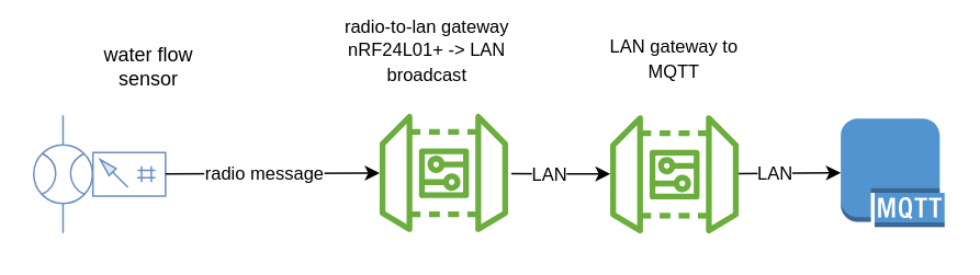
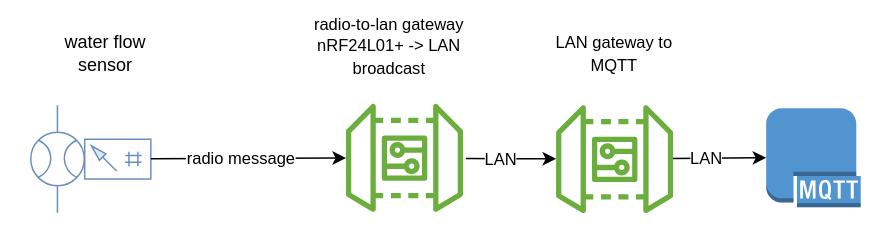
  <mxCell id="0" />
  <mxCell id="1" parent="0" />
  <mxCell id="2" value="" style="verticalLabelPosition=bottom;aspect=fixed;html=1;verticalAlign=top;strokeColor=#6c8ebf;fillColor=#dae8fc;align=center;outlineConnect=0;shape=mxgraph.fluid_power.x11920;points=[[0.22,0,0],[0.22,1,0]]" vertex="1" parent="1"><mxGeometry x="20" y="69.48" width="80" height="71.68" as="geometry" /></mxCell>
  <mxCell id="3" value="" style="sketch=0;outlineConnect=0;fontColor=#232F3E;gradientColor=none;fillColor=#6CAE3E;strokeColor=none;dashed=0;verticalLabelPosition=bottom;verticalAlign=top;align=center;html=1;fontSize=12;fontStyle=0;aspect=fixed;pointerEvents=1;shape=mxgraph.aws4.iot_device_gateway;" vertex="1" parent="1"><mxGeometry x="230" y="65.48" width="78" height="78" as="geometry" /></mxCell>
  <mxCell id="4" value="" style="endArrow=classic;html=1;strokeColor=default;" edge="1" parent="1" source="2" target="3"><mxGeometry width="50" height="50" relative="1" as="geometry"><mxPoint x="120" y="145" as="sourcePoint" /><mxPoint x="170" y="95" as="targetPoint" /></mxGeometry></mxCell>
  <mxCell id="5" value="&lt;font style=&quot;font-size: 11px&quot;&gt;radio message&lt;/font&gt;" style="edgeLabel;html=1;align=center;verticalAlign=middle;resizable=0;points=[];" vertex="1" connectable="0" parent="4"><mxGeometry x="-0.436" y="1" relative="1" as="geometry"><mxPoint x="23" as="offset" /></mxGeometry></mxCell>
- <mxCell id="6" value="&lt;font style=&quot;font-size: 12px&quot;&gt;water flow sensor&lt;/font&gt;" style="text;html=1;strokeColor=none;fillColor=none;align=center;verticalAlign=middle;whiteSpace=wrap;rounded=0;" vertex="1" parent="1"><mxGeometry x="60" y="30" width="60" height="20" as="geometry" /></mxCell>
+ <mxCell id="6" value="&lt;font style=&quot;font-size: 12px&quot;&gt;water flow sensor&lt;/font&gt;" style="text;html=1;strokeColor=none;fillColor=none;align=center;verticalAlign=middle;whiteSpace=wrap;rounded=0;" vertex="1" parent="1"><mxGeometry x="40" y="25" width="60" height="20" as="geometry" /></mxCell>
  <mxCell id="7" value="&lt;font style=&quot;font-size: 11px&quot;&gt;radio-to-lan gateway&lt;br&gt;nRF24L01+ -&amp;gt; LAN broadcast&lt;br&gt;&lt;/font&gt;" style="text;html=1;strokeColor=none;fillColor=none;align=center;verticalAlign=middle;whiteSpace=wrap;rounded=0;" vertex="1" parent="1"><mxGeometry x="199" y="20" width="120" height="20" as="geometry" /></mxCell>
  <mxCell id="8" value="" style="outlineConnect=0;dashed=0;verticalLabelPosition=bottom;verticalAlign=top;align=center;html=1;shape=mxgraph.aws3.mqtt_protocol;fillColor=#5294CF;gradientColor=none;" vertex="1" parent="1"><mxGeometry x="510" y="71.48" width="63" height="66" as="geometry" /></mxCell>
  <mxCell id="9" value="" style="sketch=0;outlineConnect=0;fontColor=#232F3E;gradientColor=none;fillColor=#6CAE3E;strokeColor=none;dashed=0;verticalLabelPosition=bottom;verticalAlign=top;align=center;html=1;fontSize=12;fontStyle=0;aspect=fixed;pointerEvents=1;shape=mxgraph.aws4.iot_device_gateway;" vertex="1" parent="1"><mxGeometry x="370" y="66.32" width="78" height="78" as="geometry" /></mxCell>
  <mxCell id="10" value="" style="endArrow=classic;html=1;strokeColor=default;" edge="1" parent="1" target="9"><mxGeometry width="50" height="50" relative="1" as="geometry"><mxPoint x="310" y="105" as="sourcePoint" /><mxPoint x="340" y="75" as="targetPoint" /></mxGeometry></mxCell>
  <mxCell id="11" value="LAN" style="edgeLabel;html=1;align=center;verticalAlign=middle;resizable=0;points=[];" vertex="1" connectable="0" parent="10"><mxGeometry x="-0.241" relative="1" as="geometry"><mxPoint as="offset" /></mxGeometry></mxCell>
  <mxCell id="12" value="" style="endArrow=classic;html=1;strokeColor=default;entryX=0;entryY=0.5;entryDx=0;entryDy=0;entryPerimeter=0;" edge="1" parent="1" source="9" target="8"><mxGeometry width="50" height="50" relative="1" as="geometry"><mxPoint x="290" y="125" as="sourcePoint" /><mxPoint x="340" y="75" as="targetPoint" /></mxGeometry></mxCell>
  <mxCell id="13" value="LAN" style="edgeLabel;html=1;align=center;verticalAlign=middle;resizable=0;points=[];" vertex="1" connectable="0" parent="12"><mxGeometry x="-0.422" relative="1" as="geometry"><mxPoint x="4" as="offset" /></mxGeometry></mxCell>
  <mxCell id="14" value="&lt;font style=&quot;font-size: 11px&quot;&gt;LAN gateway to MQTT&lt;/font&gt;" style="text;html=1;strokeColor=none;fillColor=none;align=center;verticalAlign=middle;whiteSpace=wrap;rounded=0;" vertex="1" parent="1"><mxGeometry x="359" y="25" width="100" height="20" as="geometry" /></mxCell>
